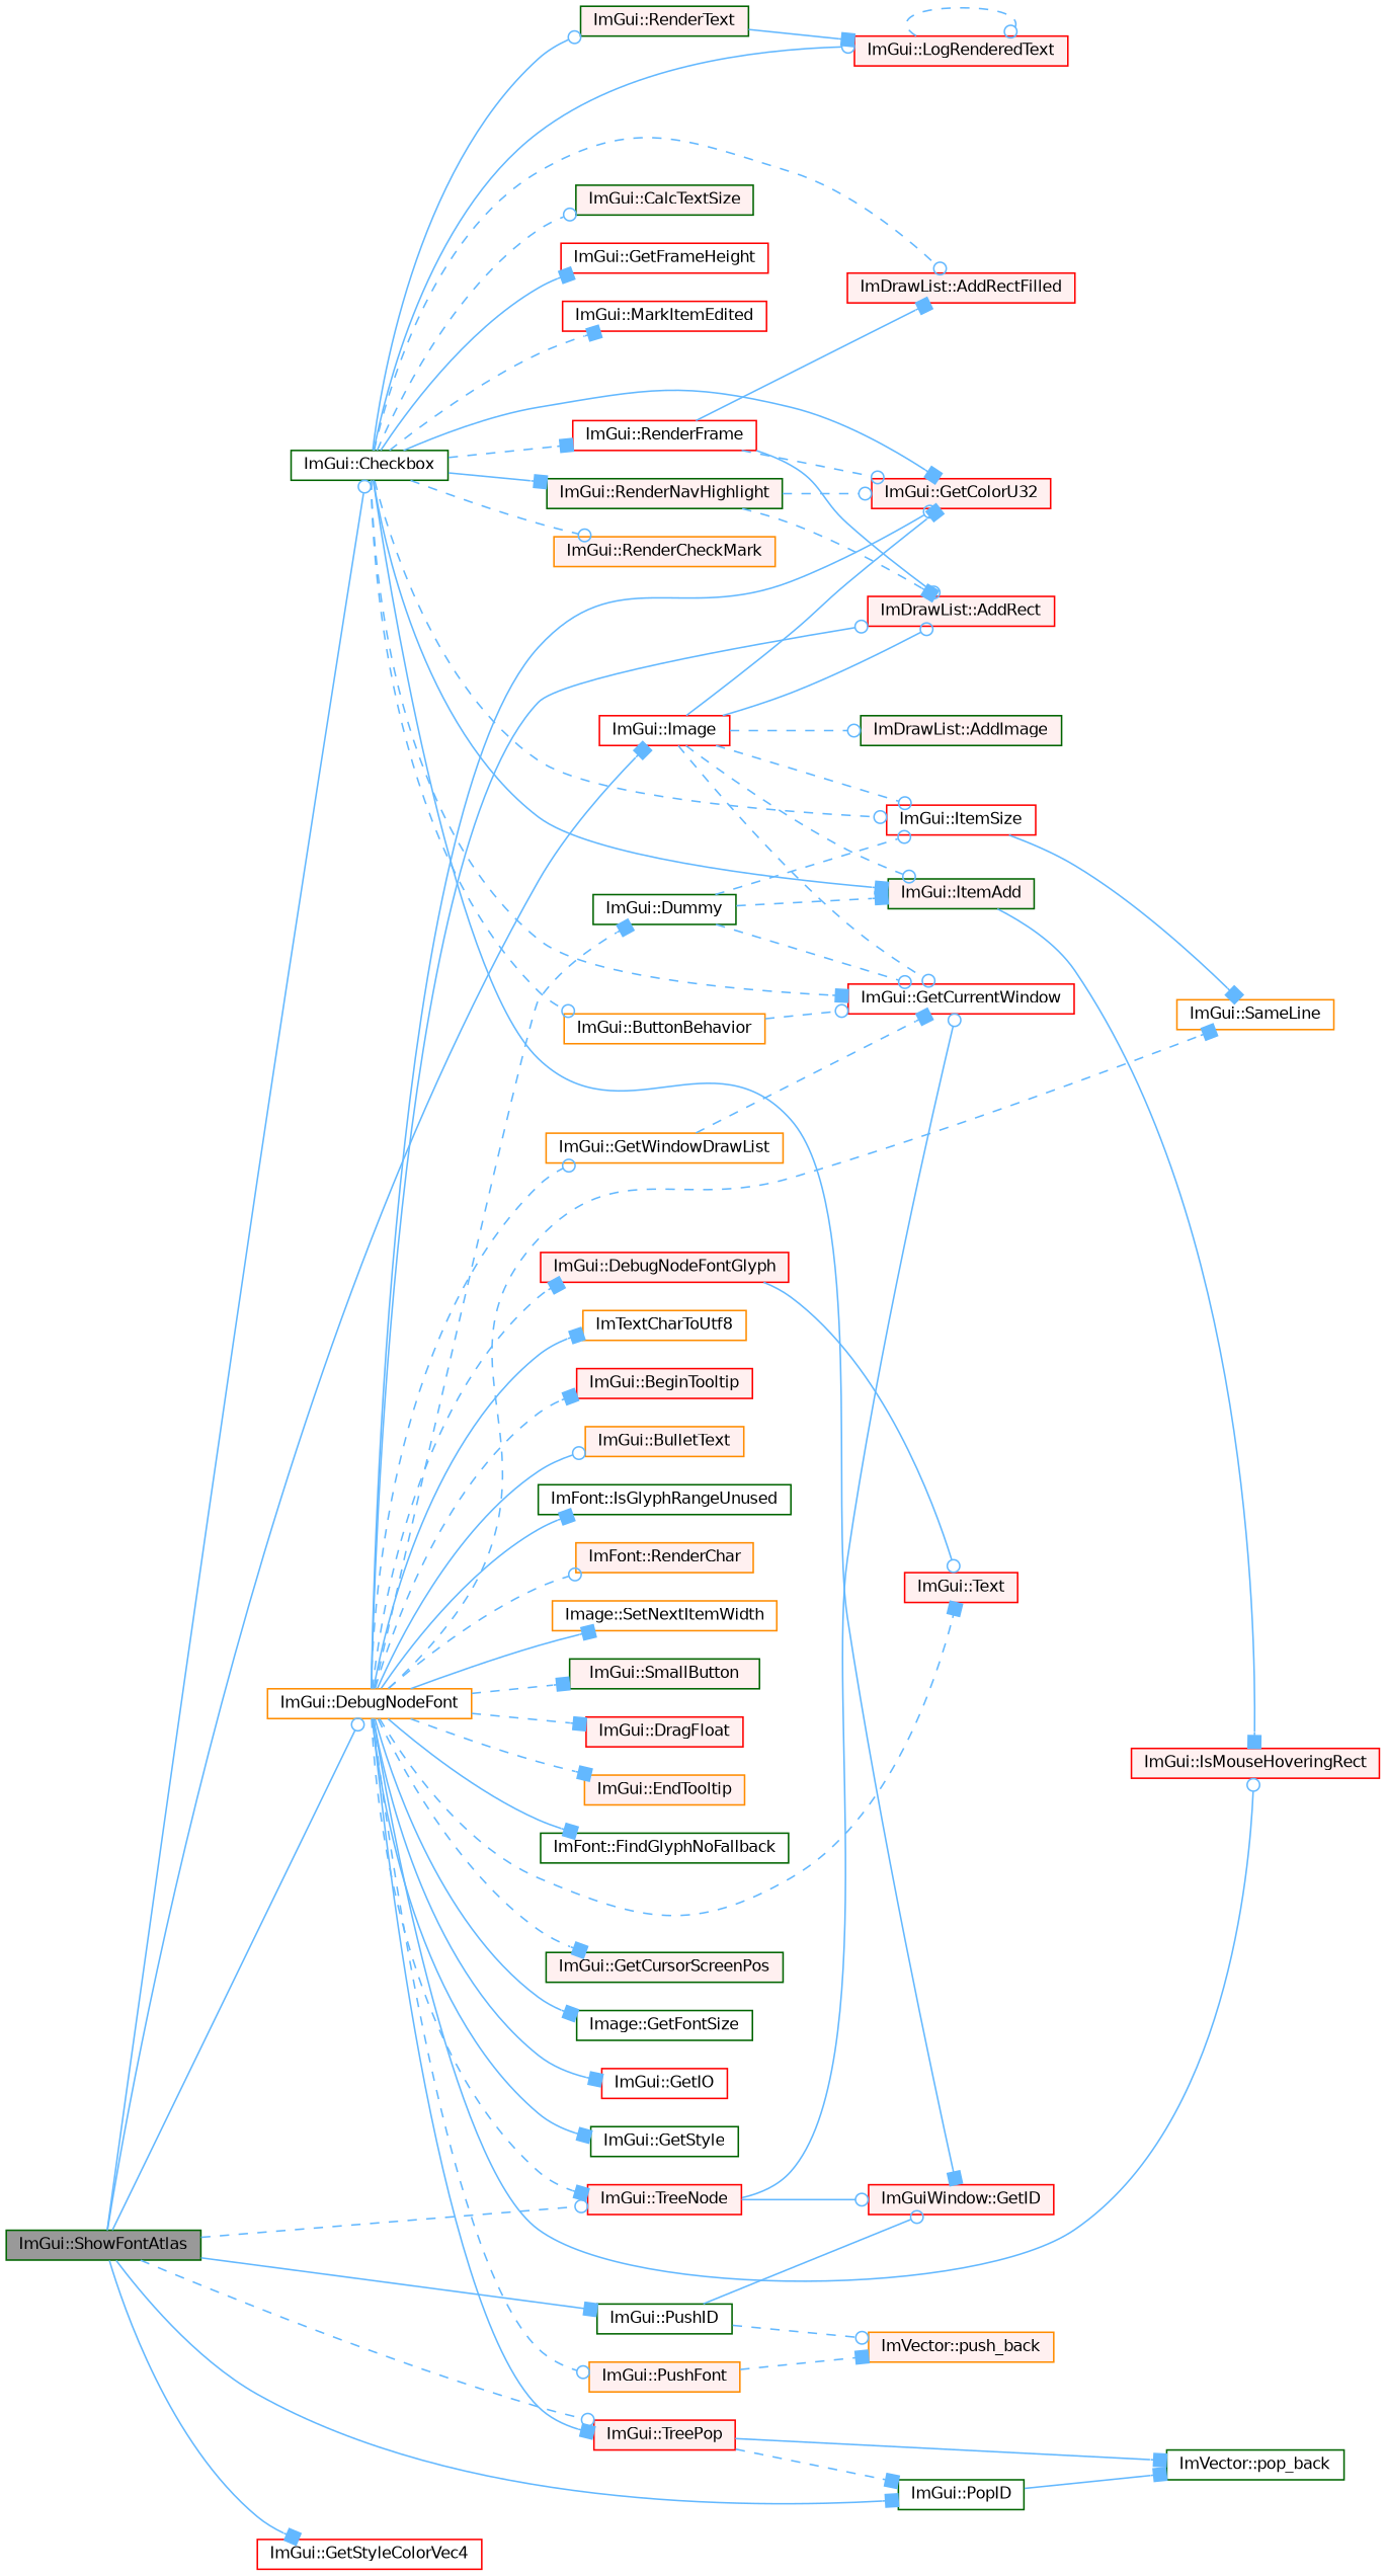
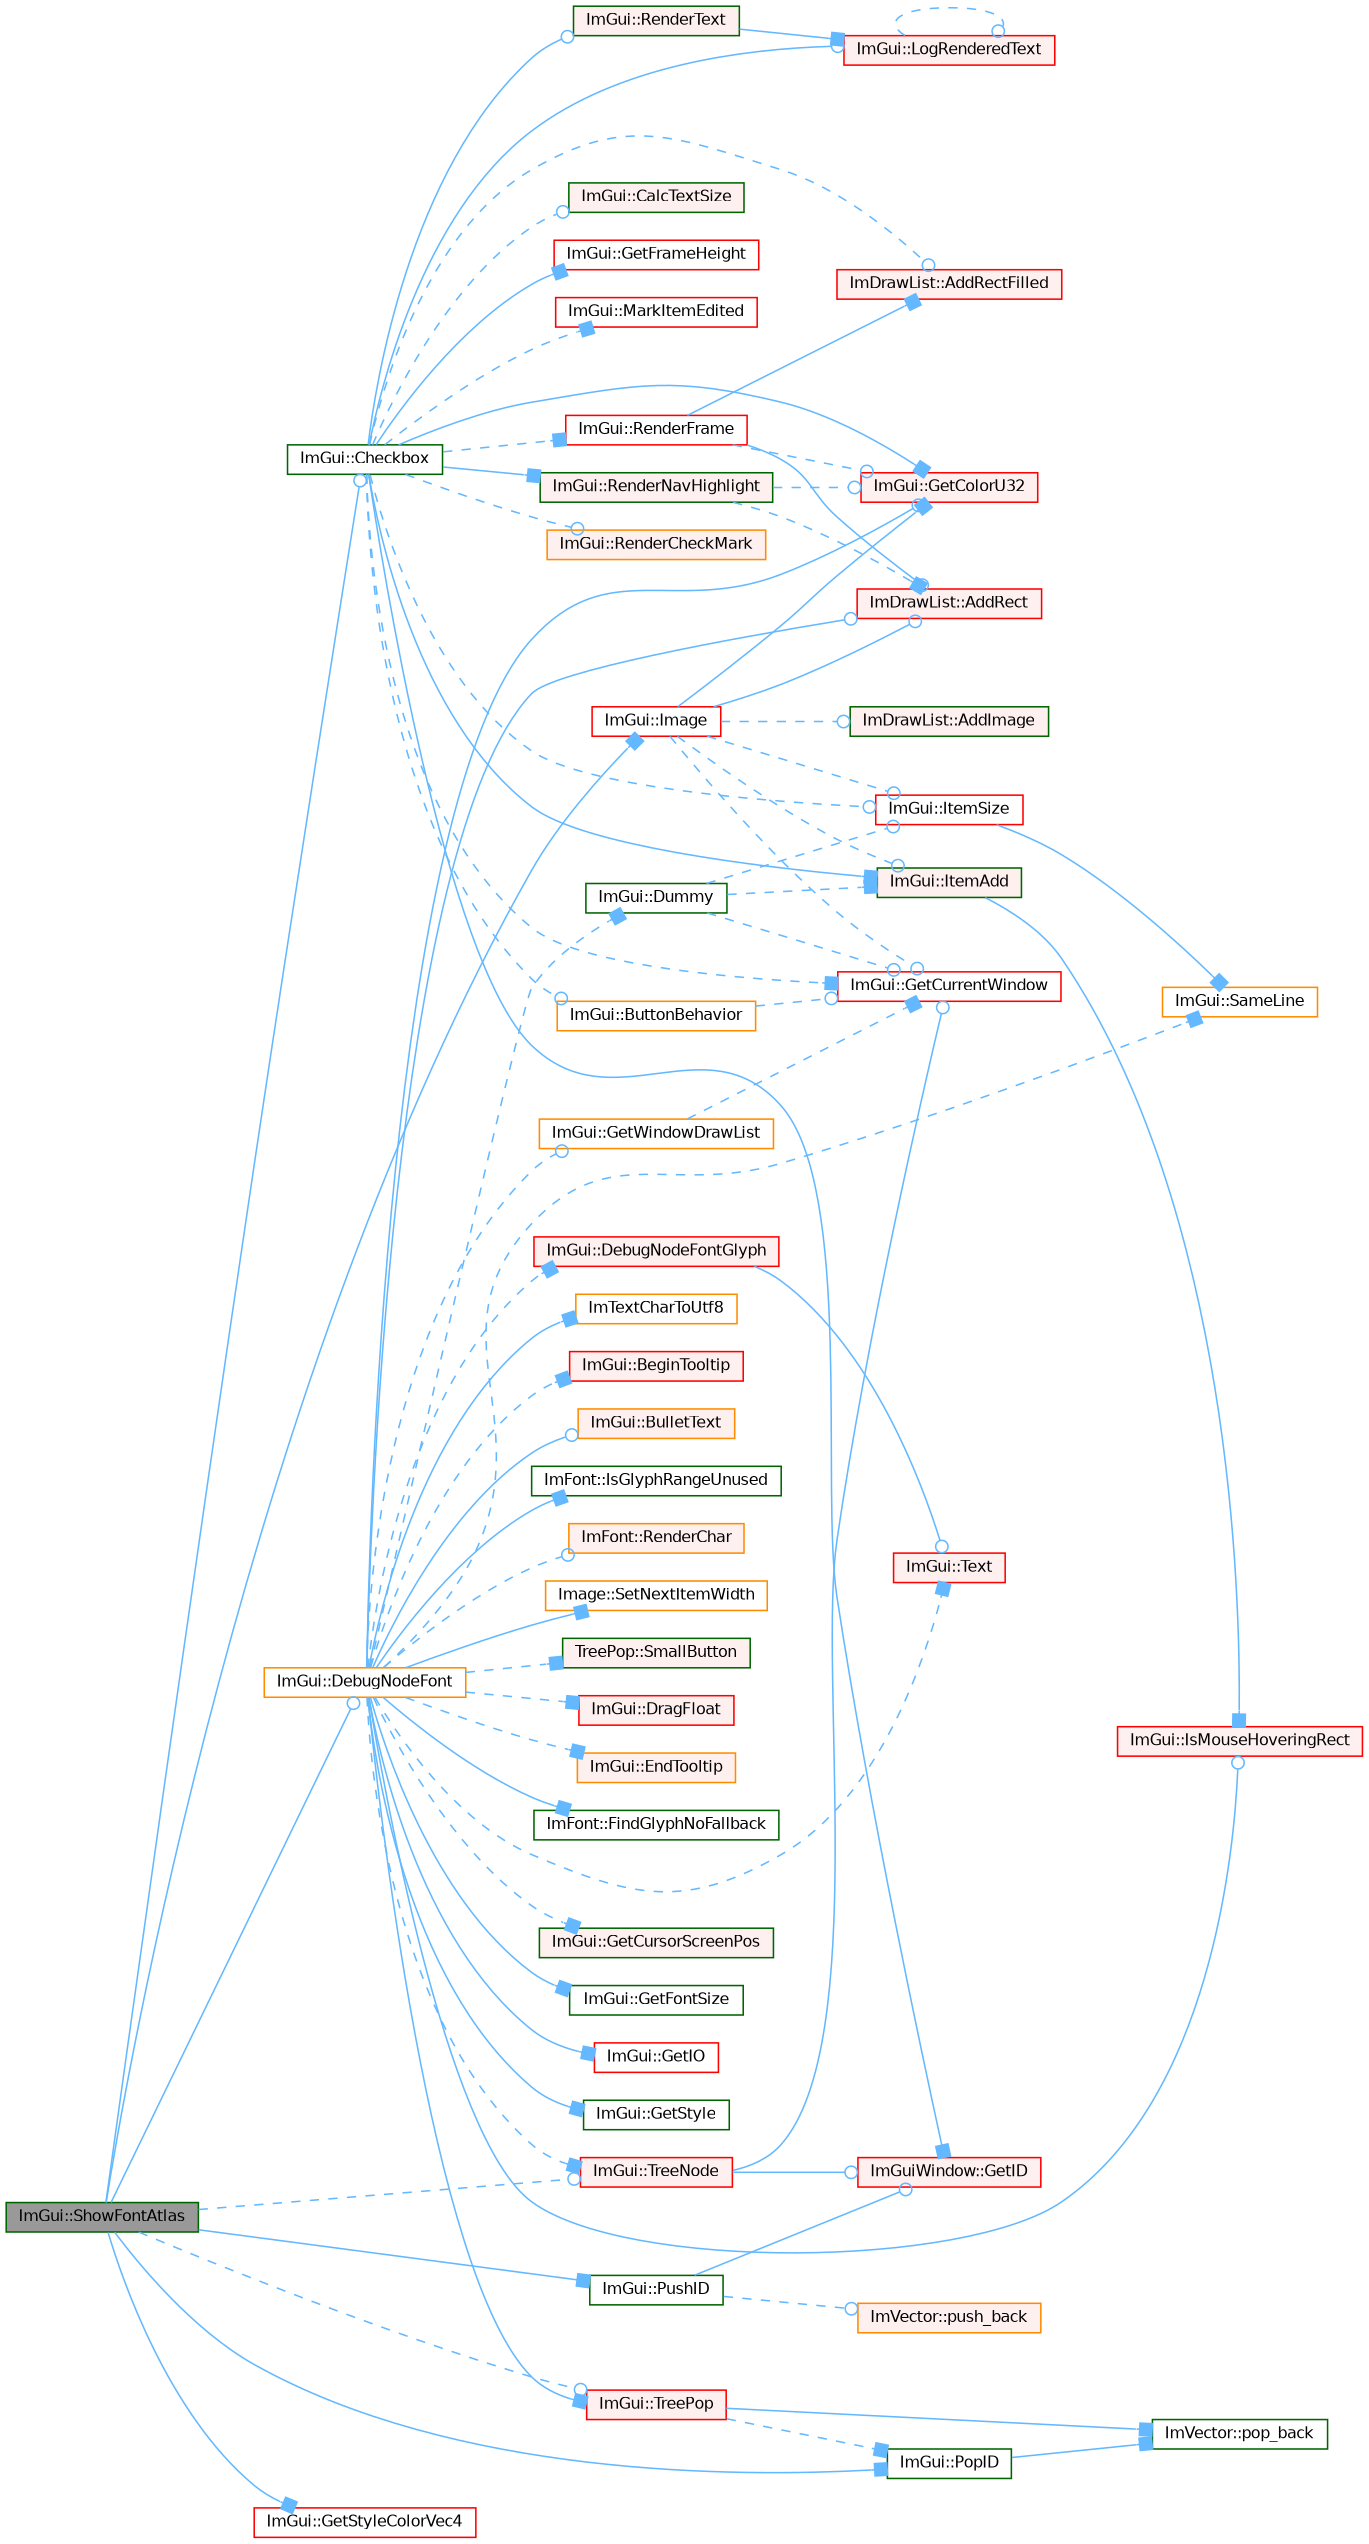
  digraph {
    rankdir=LR
    node [color=red fillcolor="#FFF0F0" fontname=Helvetica fontsize=10 shape=box style=filled]
    edge [arrowhead=box color=steelblue1 fontname=Helvetica fontsize=10 labelfontname=Helvetica labelfontsize=10 style=dashed]
    n1 [color=darkgreen fillcolor=grey60 fontcolor=black height=0.2 label="ImGui::ShowFontAtlas" width=0.4]
    n2 [color=darkgreen fillcolor=white height=0.2 label="ImGui::Checkbox" width=0.4]
    n3 [color=darkorange fillcolor=white height=0.2 label="ImGui::DebugNodeFont" width=0.4]
    n4 [height=0.2 label="ImGui::TreeNode" width=0.4]
    n5 [height=0.2 label="ImGui::TreePop" width=0.4]
    n6 [color=darkgreen fillcolor=white height=0.2 label="ImGui::PopID" width=0.4]
    n7 [fillcolor=white height=0.2 label="ImGui::GetStyleColorVec4" width=0.4]
    n8 [fillcolor=white height=0.2 label="ImGui::Image" width=0.4]
    n9 [color=darkgreen fillcolor=white height=0.2 label="ImGui::PushID" width=0.4]
    n10 [height=0.2 label="ImDrawList::AddRectFilled" width=0.4]
    n11 [color=darkorange fillcolor=white height=0.2 label="ImGui::ButtonBehavior" width=0.4]
    n12 [fillcolor=white height=0.2 label="ImGui::GetCurrentWindow" width=0.4]
    n13 [color=darkgreen height=0.2 label="ImGui::CalcTextSize" width=0.4]
    n14 [height=0.2 label="ImGui::GetColorU32" width=0.4]
    n15 [fillcolor=white height=0.2 label="ImGui::GetFrameHeight" width=0.4]
    n16 [height=0.2 label="ImGuiWindow::GetID" width=0.4]
    n17 [color=darkgreen height=0.2 label="ImGui::ItemAdd" width=0.4]
    n18 [fillcolor=white height=0.2 label="ImGui::ItemSize" width=0.4]
    n19 [height=0.2 label="ImGui::LogRenderedText" width=0.4]
    n20 [fillcolor=white height=0.2 label="ImGui::MarkItemEdited" width=0.4]
    n21 [color=darkorange height=0.2 label="ImGui::RenderCheckMark" width=0.4]
    n22 [fillcolor=white height=0.2 label="ImGui::RenderFrame" width=0.4]
    n23 [color=darkgreen height=0.2 label="ImGui::RenderNavHighlight" width=0.4]
    n24 [color=darkgreen height=0.2 label="ImGui::RenderText" width=0.4]
    n25 [height=0.2 label="ImGui::IsMouseHoveringRect" width=0.4]
    n26 [color=darkorange fillcolor=white height=0.2 label="ImGui::SameLine" width=0.4]
    n27 [height=0.2 label="ImDrawList::AddRect" width=0.4]
    n28 [height=0.2 label="ImGui::BeginTooltip" width=0.4]
    n29 [color=darkorange height=0.2 label="ImGui::BulletText" width=0.4]
    n30 [height=0.2 label="ImGui::DebugNodeFontGlyph" width=0.4]
    n31 [height=0.2 label="ImGui::Text" width=0.4]
    n32 [height=0.2 label="ImGui::DragFloat" width=0.4]
    n33 [color=darkgreen fillcolor=white height=0.2 label="ImGui::Dummy" width=0.4]
    n34 [color=darkorange height=0.2 label="ImGui::EndTooltip" width=0.4]
    n35 [color=darkgreen fillcolor=white height=0.2 label="ImFont::FindGlyphNoFallback" width=0.4]
    n36 [color=darkgreen height=0.2 label="ImGui::GetCursorScreenPos" width=0.4]
-   n37 [color=darkgreen fillcolor=white height=0.2 label="Image::GetFontSize" width=0.4]
+   n37 [color=darkgreen fillcolor=white height=0.2 label="ImGui::GetFontSize" width=0.4]
    n38 [fillcolor=white height=0.2 label="ImGui::GetIO" width=0.4]
    n39 [color=darkgreen fillcolor=white height=0.2 label="ImGui::GetStyle" width=0.4]
    n40 [color=darkorange fillcolor=white height=0.2 label="ImGui::GetWindowDrawList" width=0.4]
    n41 [color=darkorange fillcolor=white height=0.2 label=ImTextCharToUtf8 width=0.4]
    n42 [color=darkgreen fillcolor=white height=0.2 label="ImFont::IsGlyphRangeUnused" width=0.4]
-   n43 [color=darkorange height=0.2 label="ImGui::PushFont" width=0.4]
    n44 [color=darkorange height=0.2 label="ImFont::RenderChar" width=0.4]
    n45 [color=darkorange fillcolor=white height=0.2 label="Image::SetNextItemWidth" width=0.4]
-   n46 [color=darkgreen height=0.2 label="ImGui::SmallButton" width=0.4]
+   n46 [color=darkgreen height=0.2 label="TreePop::SmallButton" width=0.4]
    n47 [color=darkgreen fillcolor=white height=0.2 label="ImVector::pop_back" width=0.4]
    n48 [color=darkgreen height=0.2 label="ImDrawList::AddImage" width=0.4]
    n49 [color=darkorange height=0.2 label="ImVector::push_back" width=0.4]
    n1 -> n2 [arrowhead=odot style=solid]
    n1 -> n3 [arrowhead=odot style=solid]
    n1 -> n4 [arrowhead=odot]
    n1 -> n5 [arrowhead=odot]
    n1 -> n6 [style=solid]
    n1 -> n7 [style=solid]
    n1 -> n8 [style=solid]
    n1 -> n9 [style=solid]
    n2 -> n10 [arrowhead=odot]
    n2 -> n11 [arrowhead=odot]
    n2 -> n12
    n2 -> n13 [arrowhead=odot]
    n2 -> n14 [style=solid]
    n2 -> n15 [style=solid]
    n2 -> n16 [style=solid]
    n2 -> n17 [style=solid]
    n2 -> n18 [arrowhead=odot]
    n2 -> n19 [arrowhead=odot style=solid]
    n2 -> n20
    n2 -> n21 [arrowhead=odot]
    n2 -> n22
    n2 -> n23 [style=solid]
    n2 -> n24 [arrowhead=odot style=solid]
    n3 -> n4
    n3 -> n5 [style=solid]
    n3 -> n14 [arrowhead=odot style=solid]
    n3 -> n25 [arrowhead=odot style=solid]
    n3 -> n26
    n3 -> n27 [arrowhead=odot style=solid]
    n3 -> n28
    n3 -> n29 [arrowhead=odot style=solid]
    n3 -> n30
    n3 -> n31
    n3 -> n32
    n3 -> n33
    n3 -> n34
    n3 -> n35 [style=solid]
    n3 -> n36
    n3 -> n37 [style=solid]
    n3 -> n38 [style=solid]
    n3 -> n39 [style=solid]
    n3 -> n40 [arrowhead=odot]
    n3 -> n41 [style=solid]
    n3 -> n42 [style=solid]
-   n3 -> n43 [arrowhead=odot]
    n3 -> n44 [arrowhead=odot]
    n3 -> n45 [style=solid]
    n3 -> n46
    n4 -> n12 [arrowhead=odot style=solid]
    n4 -> n16 [arrowhead=odot style=solid]
    n5 -> n6
    n5 -> n47 [style=solid]
    n6 -> n47 [style=solid]
    n8 -> n12 [arrowhead=odot]
    n8 -> n14 [style=solid]
    n8 -> n17 [arrowhead=odot]
    n8 -> n18 [arrowhead=odot]
    n8 -> n27 [arrowhead=odot style=solid]
    n8 -> n48 [arrowhead=odot]
    n9 -> n16 [arrowhead=odot style=solid]
    n9 -> n49 [arrowhead=odot]
    n11 -> n12 [arrowhead=odot]
    n17 -> n25 [style=solid]
    n18 -> n26 [style=solid]
    n19 -> n19 [arrowhead=odot]
    n22 -> n10 [style=solid]
    n22 -> n14 [arrowhead=odot]
    n22 -> n27 [arrowhead=odot style=solid]
    n23 -> n14 [arrowhead=odot]
    n23 -> n27
    n24 -> n19 [style=solid]
    n30 -> n31 [arrowhead=odot style=solid]
    n33 -> n12 [arrowhead=odot]
    n33 -> n17
    n33 -> n18 [arrowhead=odot]
    n40 -> n12
-   n43 -> n49
  }
